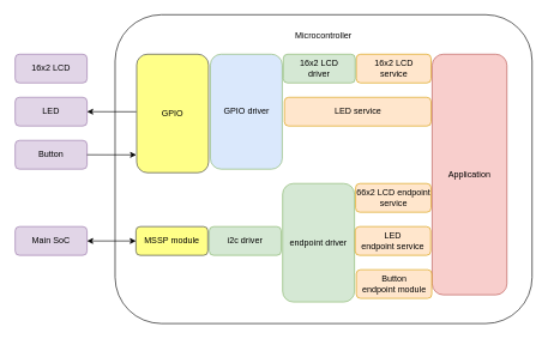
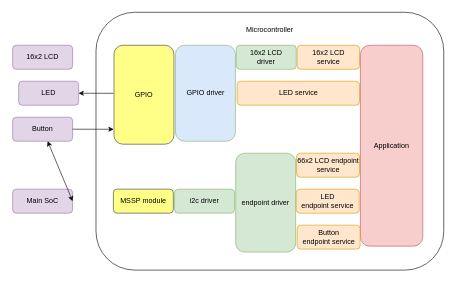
  <mxCell id="0" />
  <mxCell id="1" parent="0" />
  <mxCell id="2" value="" style="rounded=1;whiteSpace=wrap;html=1;" vertex="1" parent="1"><mxGeometry x="159" y="20" width="580" height="430" as="geometry" /></mxCell>
  <mxCell id="3" value="16x2 LCD" style="rounded=1;whiteSpace=wrap;html=1;fillColor=#e1d5e7;strokeColor=#9673a6;" vertex="1" parent="1"><mxGeometry x="20" y="75" width="100" height="40" as="geometry" /></mxCell>
- <mxCell id="4" value="LED&lt;br&gt;" style="rounded=1;whiteSpace=wrap;html=1;fillColor=#e1d5e7;strokeColor=#9673a6;" vertex="1" parent="1"><mxGeometry x="20" y="135" width="100" height="40" as="geometry" /></mxCell>
+ <mxCell id="4" value="LED&lt;br&gt;" style="rounded=1;whiteSpace=wrap;html=1;fillColor=#e1d5e7;strokeColor=#9673a6;" vertex="1" parent="1"><mxGeometry x="30" y="135" width="100" height="40" as="geometry" /></mxCell>
  <mxCell id="5" value="Button&lt;br&gt;" style="rounded=1;whiteSpace=wrap;html=1;fillColor=#e1d5e7;strokeColor=#9673a6;" vertex="1" parent="1"><mxGeometry x="20" y="195" width="100" height="40" as="geometry" /></mxCell>
  <mxCell id="6" value="Main SoC&lt;br&gt;" style="rounded=1;whiteSpace=wrap;html=1;fillColor=#e1d5e7;strokeColor=#9673a6;" vertex="1" parent="1"><mxGeometry x="20" y="315" width="100" height="40" as="geometry" /></mxCell>
  <mxCell id="7" value="MSSP module" style="rounded=1;whiteSpace=wrap;html=1;fillColor=#ffff88;strokeColor=#36393d;" vertex="1" parent="1"><mxGeometry x="188" y="315" width="100" height="40" as="geometry" /></mxCell>
  <mxCell id="8" value="GPIO&lt;br&gt;" style="rounded=1;whiteSpace=wrap;html=1;fillColor=#ffff88;strokeColor=#36393d;" vertex="1" parent="1"><mxGeometry x="189" y="75" width="100" height="165" as="geometry" /></mxCell>
  <mxCell id="9" value="GPIO driver&lt;br&gt;" style="rounded=1;whiteSpace=wrap;html=1;fillColor=#dae8fc;strokeColor=#82b366;" vertex="1" parent="1"><mxGeometry x="291.5" y="75" width="100" height="160" as="geometry" /></mxCell>
  <mxCell id="10" value="endpoint driver&lt;br&gt;" style="rounded=1;whiteSpace=wrap;html=1;fillColor=#d5e8d4;strokeColor=#82b366;" vertex="1" parent="1"><mxGeometry x="392" y="255" width="100" height="165" as="geometry" /></mxCell>
  <mxCell id="11" value="i2c driver&lt;br&gt;" style="rounded=1;whiteSpace=wrap;html=1;fillColor=#d5e8d4;strokeColor=#82b366;" vertex="1" parent="1"><mxGeometry x="290" y="315" width="100" height="40" as="geometry" /></mxCell>
  <mxCell id="12" value="16x2 LCD&lt;br&gt;service&lt;br&gt;" style="rounded=1;whiteSpace=wrap;html=1;fillColor=#ffe6cc;strokeColor=#d79b00;" vertex="1" parent="1"><mxGeometry x="494.5" y="75" width="104" height="40" as="geometry" /></mxCell>
  <mxCell id="13" value="LED service&lt;br&gt;" style="rounded=1;whiteSpace=wrap;html=1;fillColor=#ffe6cc;strokeColor=#d79b00;" vertex="1" parent="1"><mxGeometry x="394.5" y="135" width="204" height="40" as="geometry" /></mxCell>
  <mxCell id="14" value="16x2 LCD&lt;br&gt;driver&lt;br&gt;" style="rounded=1;whiteSpace=wrap;html=1;fillColor=#d5e8d4;strokeColor=#82b366;" vertex="1" parent="1"><mxGeometry x="393" y="75" width="100" height="40" as="geometry" /></mxCell>
  <mxCell id="15" value="66x2 LCD endpoint service&lt;br&gt;" style="rounded=1;whiteSpace=wrap;html=1;fillColor=#ffe6cc;strokeColor=#d79b00;" vertex="1" parent="1"><mxGeometry x="493.5" y="255" width="105" height="40" as="geometry" /></mxCell>
  <mxCell id="16" value="Application&lt;br&gt;" style="rounded=1;whiteSpace=wrap;html=1;fillColor=#f8cecc;strokeColor=#b85450;" vertex="1" parent="1"><mxGeometry x="600" y="75" width="104" height="335" as="geometry" /></mxCell>
- <mxCell id="17" value="" style="endArrow=classic;startArrow=classic;html=1;entryX=0;entryY=0.5;entryDx=0;entryDy=0;exitX=1;exitY=0.5;exitDx=0;exitDy=0;" edge="1" parent="1" source="6" target="7"><mxGeometry width="50" height="50" relative="1" as="geometry"><mxPoint x="17" y="440" as="sourcePoint" /><mxPoint x="67" y="390" as="targetPoint" /></mxGeometry></mxCell>
+ <mxCell id="17" value="" style="endArrow=classic;startArrow=classic;html=1;exitX=1;exitY=0.5;exitDx=0;exitDy=0;" edge="1" parent="1" source="6" target="5"><mxGeometry width="50" height="50" relative="1" as="geometry"><mxPoint x="17" y="440" as="sourcePoint" /><mxPoint x="67" y="390" as="targetPoint" /></mxGeometry></mxCell>
  <mxCell id="18" value="" style="endArrow=classic;html=1;entryX=0;entryY=0.5;entryDx=0;entryDy=0;exitX=1;exitY=0.5;exitDx=0;exitDy=0;" edge="1" parent="1" source="5"><mxGeometry width="50" height="50" relative="1" as="geometry"><mxPoint x="17" y="440" as="sourcePoint" /><mxPoint x="188.412" y="215.118" as="targetPoint" /></mxGeometry></mxCell>
  <mxCell id="19" value="" style="endArrow=classic;html=1;entryX=1;entryY=0.5;entryDx=0;entryDy=0;exitX=0;exitY=0.5;exitDx=0;exitDy=0;" edge="1" parent="1" target="4"><mxGeometry width="50" height="50" relative="1" as="geometry"><mxPoint x="188.412" y="155.118" as="sourcePoint" /><mxPoint x="67" y="390" as="targetPoint" /></mxGeometry></mxCell>
  <mxCell id="20" value="Microcontroller" style="text;html=1;strokeColor=none;fillColor=none;align=center;verticalAlign=middle;whiteSpace=wrap;rounded=0;" vertex="1" parent="1"><mxGeometry x="164" y="40" width="570" height="20" as="geometry" /></mxCell>
  <mxCell id="21" value="LED&lt;br&gt;endpoint service&lt;br&gt;" style="rounded=1;whiteSpace=wrap;html=1;fillColor=#ffe6cc;strokeColor=#d79b00;" vertex="1" parent="1"><mxGeometry x="493" y="315" width="105" height="40" as="geometry" /></mxCell>
- <mxCell id="22" value="Button&lt;br&gt;endpoint module&lt;br&gt;" style="rounded=1;whiteSpace=wrap;html=1;fillColor=#ffe6cc;strokeColor=#d79b00;" vertex="1" parent="1"><mxGeometry x="494.5" y="375" width="105" height="40" as="geometry" /></mxCell>
+ <mxCell id="22" value="Button&lt;br&gt;endpoint service&lt;br&gt;" style="rounded=1;whiteSpace=wrap;html=1;fillColor=#ffe6cc;strokeColor=#d79b00;" vertex="1" parent="1"><mxGeometry x="494.5" y="375" width="105" height="40" as="geometry" /></mxCell>
